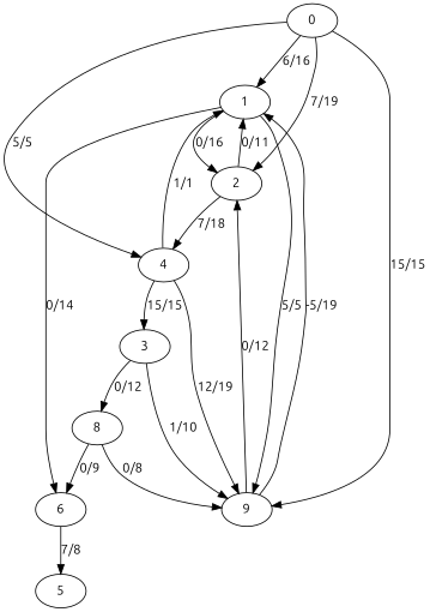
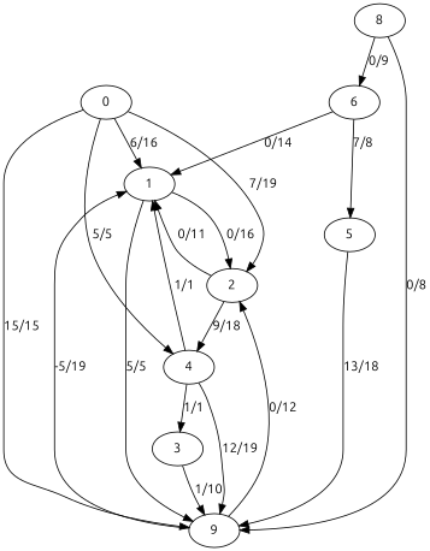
  digraph {
    fontname=Ubuntu
    node [fontname=Ubuntu]
    edge [fontname=Ubuntu]
    0
    1
    2
    4
    9
    3
    8
    5
    6
    0 -> 1 [label="6/16"]
    0 -> 2 [label="7/19"]
    0 -> 4 [label="5/5"]
    0 -> 9 [label="15/15"]
    1 -> 2 [label="0/16"]
    1 -> 9 [label="5/5"]
    2 -> 1 [label="0/11"]
-   2 -> 4 [label="7/18"]
+   2 -> 4 [label="9/18"]
    4 -> 1 [label="1/1"]
    4 -> 9 [label="12/19"]
-   4 -> 3 [label="15/15"]
+   4 -> 3 [label="1/1"]
    9 -> 1 [label="-5/19"]
    9 -> 2 [label="0/12"]
    3 -> 9 [label="1/10"]
-   3 -> 8 [label="0/12"]
    8 -> 9 [label="0/8"]
    8 -> 6 [label="0/9"]
-   1 -> 6 [label="0/14"]
+   5 -> 9 [label="13/18"]
+   6 -> 1 [label="0/14"]
    6 -> 5 [label="7/8"]
  }
